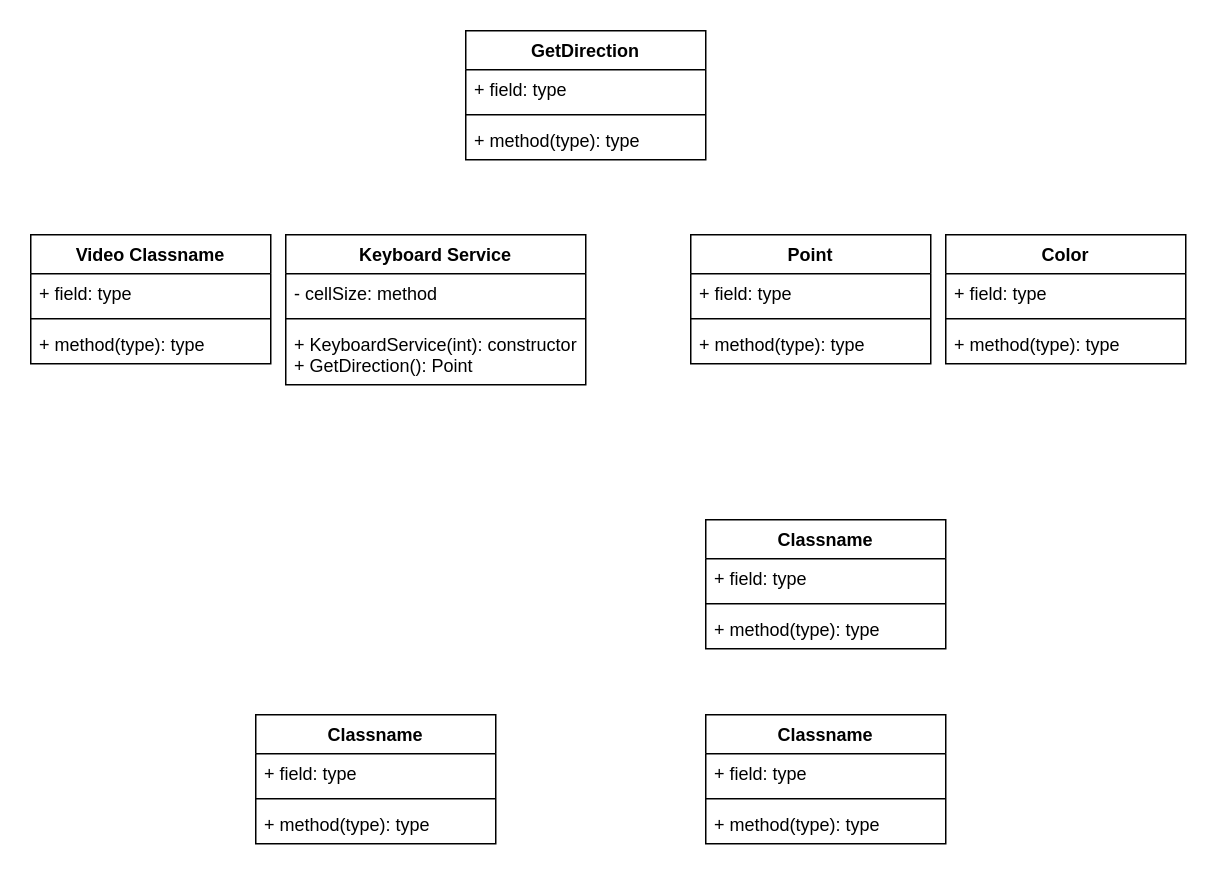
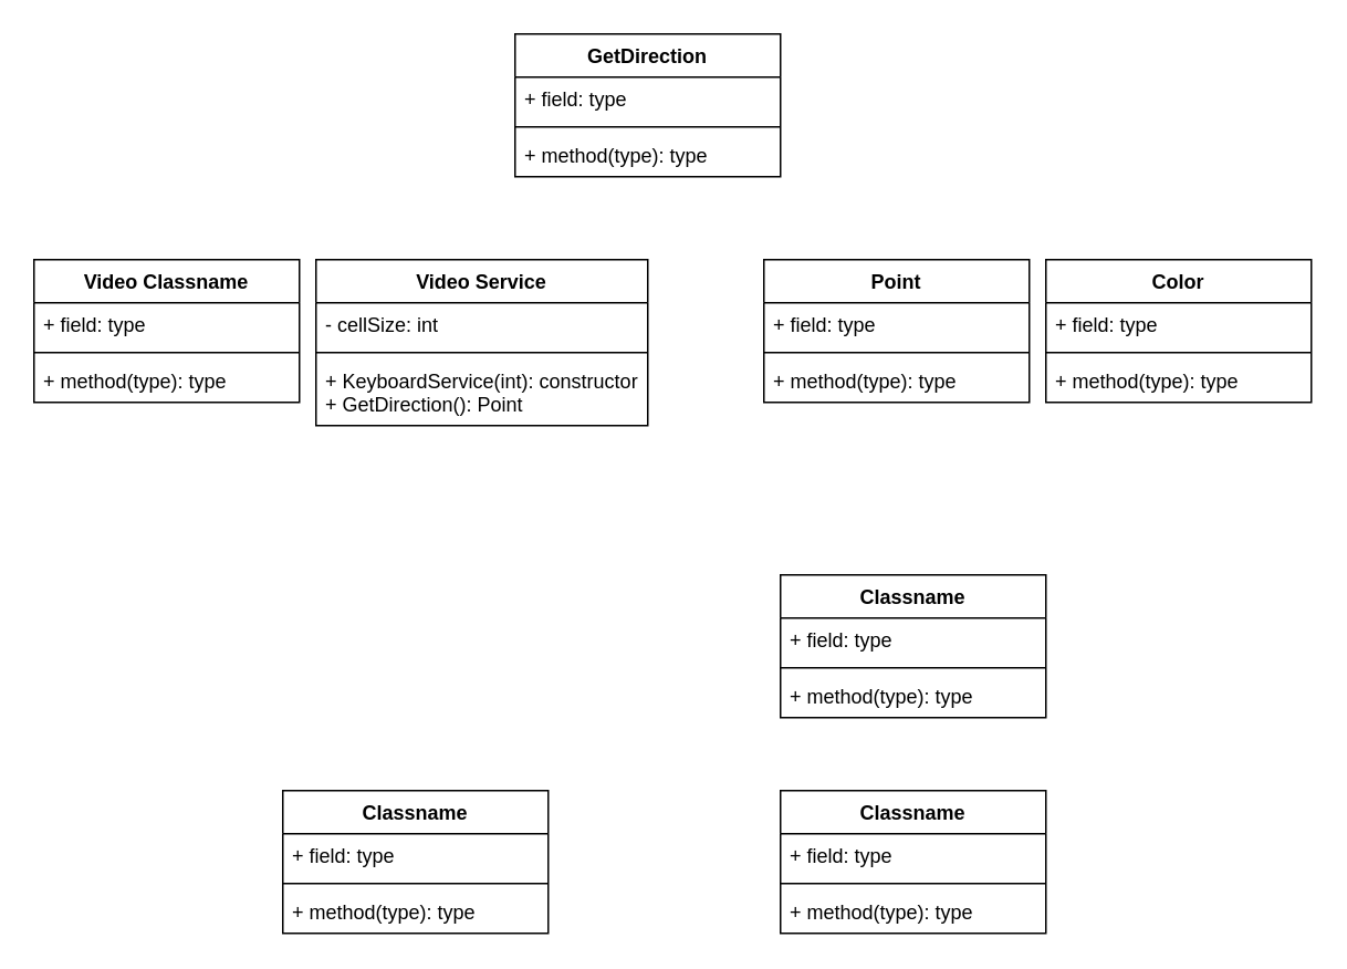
  <mxCell id="0" />
  <mxCell id="1" parent="0" />
  <mxCell id="2" value="GetDirection" style="swimlane;fontStyle=1;align=center;verticalAlign=top;childLayout=stackLayout;horizontal=1;startSize=26;horizontalStack=0;resizeParent=1;resizeParentMax=0;resizeLast=0;collapsible=1;marginBottom=0;" vertex="1" parent="1"><mxGeometry x="310" y="20" width="160" height="86" as="geometry" /></mxCell>
  <mxCell id="3" value="+ field: type" style="text;strokeColor=none;fillColor=none;align=left;verticalAlign=top;spacingLeft=4;spacingRight=4;overflow=hidden;rotatable=0;points=[[0,0.5],[1,0.5]];portConstraint=eastwest;" vertex="1" parent="2"><mxGeometry y="26" width="160" height="26" as="geometry" /></mxCell>
  <mxCell id="4" value="" style="line;strokeWidth=1;fillColor=none;align=left;verticalAlign=middle;spacingTop=-1;spacingLeft=3;spacingRight=3;rotatable=0;labelPosition=right;points=[];portConstraint=eastwest;" vertex="1" parent="2"><mxGeometry y="52" width="160" height="8" as="geometry" /></mxCell>
  <mxCell id="5" value="+ method(type): type" style="text;strokeColor=none;fillColor=none;align=left;verticalAlign=top;spacingLeft=4;spacingRight=4;overflow=hidden;rotatable=0;points=[[0,0.5],[1,0.5]];portConstraint=eastwest;" vertex="1" parent="2"><mxGeometry y="60" width="160" height="26" as="geometry" /></mxCell>
- <mxCell id="6" value="Keyboard Service" style="swimlane;fontStyle=1;align=center;verticalAlign=top;childLayout=stackLayout;horizontal=1;startSize=26;horizontalStack=0;resizeParent=1;resizeParentMax=0;resizeLast=0;collapsible=1;marginBottom=0;" vertex="1" parent="1"><mxGeometry x="190" y="156" width="200" height="100" as="geometry" /></mxCell>
- <mxCell id="7" value="- cellSize: method" style="text;strokeColor=none;fillColor=none;align=left;verticalAlign=top;spacingLeft=4;spacingRight=4;overflow=hidden;rotatable=0;points=[[0,0.5],[1,0.5]];portConstraint=eastwest;" vertex="1" parent="6"><mxGeometry y="26" width="200" height="26" as="geometry" /></mxCell>
+ <mxCell id="6" value="Video Service" style="swimlane;fontStyle=1;align=center;verticalAlign=top;childLayout=stackLayout;horizontal=1;startSize=26;horizontalStack=0;resizeParent=1;resizeParentMax=0;resizeLast=0;collapsible=1;marginBottom=0;" vertex="1" parent="1"><mxGeometry x="190" y="156" width="200" height="100" as="geometry" /></mxCell>
+ <mxCell id="7" value="- cellSize: int" style="text;strokeColor=none;fillColor=none;align=left;verticalAlign=top;spacingLeft=4;spacingRight=4;overflow=hidden;rotatable=0;points=[[0,0.5],[1,0.5]];portConstraint=eastwest;" vertex="1" parent="6"><mxGeometry y="26" width="200" height="26" as="geometry" /></mxCell>
  <mxCell id="8" value="" style="line;strokeWidth=1;fillColor=none;align=left;verticalAlign=middle;spacingTop=-1;spacingLeft=3;spacingRight=3;rotatable=0;labelPosition=right;points=[];portConstraint=eastwest;" vertex="1" parent="6"><mxGeometry y="52" width="200" height="8" as="geometry" /></mxCell>
  <mxCell id="9" value="+ KeyboardService(int): constructor&#10;+ GetDirection(): Point" style="text;strokeColor=none;fillColor=none;align=left;verticalAlign=top;spacingLeft=4;spacingRight=4;overflow=hidden;rotatable=0;points=[[0,0.5],[1,0.5]];portConstraint=eastwest;" vertex="1" parent="6"><mxGeometry y="60" width="200" height="40" as="geometry" /></mxCell>
  <mxCell id="10" value="Point" style="swimlane;fontStyle=1;align=center;verticalAlign=top;childLayout=stackLayout;horizontal=1;startSize=26;horizontalStack=0;resizeParent=1;resizeParentMax=0;resizeLast=0;collapsible=1;marginBottom=0;" vertex="1" parent="1"><mxGeometry x="460" y="156" width="160" height="86" as="geometry" /></mxCell>
  <mxCell id="11" value="+ field: type" style="text;strokeColor=none;fillColor=none;align=left;verticalAlign=top;spacingLeft=4;spacingRight=4;overflow=hidden;rotatable=0;points=[[0,0.5],[1,0.5]];portConstraint=eastwest;" vertex="1" parent="10"><mxGeometry y="26" width="160" height="26" as="geometry" /></mxCell>
  <mxCell id="12" value="" style="line;strokeWidth=1;fillColor=none;align=left;verticalAlign=middle;spacingTop=-1;spacingLeft=3;spacingRight=3;rotatable=0;labelPosition=right;points=[];portConstraint=eastwest;" vertex="1" parent="10"><mxGeometry y="52" width="160" height="8" as="geometry" /></mxCell>
  <mxCell id="13" value="+ method(type): type" style="text;strokeColor=none;fillColor=none;align=left;verticalAlign=top;spacingLeft=4;spacingRight=4;overflow=hidden;rotatable=0;points=[[0,0.5],[1,0.5]];portConstraint=eastwest;" vertex="1" parent="10"><mxGeometry y="60" width="160" height="26" as="geometry" /></mxCell>
  <mxCell id="14" value="Video Classname" style="swimlane;fontStyle=1;align=center;verticalAlign=top;childLayout=stackLayout;horizontal=1;startSize=26;horizontalStack=0;resizeParent=1;resizeParentMax=0;resizeLast=0;collapsible=1;marginBottom=0;" vertex="1" parent="1"><mxGeometry x="20" y="156" width="160" height="86" as="geometry" /></mxCell>
  <mxCell id="15" value="+ field: type" style="text;strokeColor=none;fillColor=none;align=left;verticalAlign=top;spacingLeft=4;spacingRight=4;overflow=hidden;rotatable=0;points=[[0,0.5],[1,0.5]];portConstraint=eastwest;" vertex="1" parent="14"><mxGeometry y="26" width="160" height="26" as="geometry" /></mxCell>
  <mxCell id="16" value="" style="line;strokeWidth=1;fillColor=none;align=left;verticalAlign=middle;spacingTop=-1;spacingLeft=3;spacingRight=3;rotatable=0;labelPosition=right;points=[];portConstraint=eastwest;" vertex="1" parent="14"><mxGeometry y="52" width="160" height="8" as="geometry" /></mxCell>
  <mxCell id="17" value="+ method(type): type" style="text;strokeColor=none;fillColor=none;align=left;verticalAlign=top;spacingLeft=4;spacingRight=4;overflow=hidden;rotatable=0;points=[[0,0.5],[1,0.5]];portConstraint=eastwest;" vertex="1" parent="14"><mxGeometry y="60" width="160" height="26" as="geometry" /></mxCell>
  <mxCell id="18" value="Classname" style="swimlane;fontStyle=1;align=center;verticalAlign=top;childLayout=stackLayout;horizontal=1;startSize=26;horizontalStack=0;resizeParent=1;resizeParentMax=0;resizeLast=0;collapsible=1;marginBottom=0;" vertex="1" parent="1"><mxGeometry x="470" y="346" width="160" height="86" as="geometry" /></mxCell>
  <mxCell id="19" value="+ field: type" style="text;strokeColor=none;fillColor=none;align=left;verticalAlign=top;spacingLeft=4;spacingRight=4;overflow=hidden;rotatable=0;points=[[0,0.5],[1,0.5]];portConstraint=eastwest;" vertex="1" parent="18"><mxGeometry y="26" width="160" height="26" as="geometry" /></mxCell>
  <mxCell id="20" value="" style="line;strokeWidth=1;fillColor=none;align=left;verticalAlign=middle;spacingTop=-1;spacingLeft=3;spacingRight=3;rotatable=0;labelPosition=right;points=[];portConstraint=eastwest;" vertex="1" parent="18"><mxGeometry y="52" width="160" height="8" as="geometry" /></mxCell>
  <mxCell id="21" value="+ method(type): type" style="text;strokeColor=none;fillColor=none;align=left;verticalAlign=top;spacingLeft=4;spacingRight=4;overflow=hidden;rotatable=0;points=[[0,0.5],[1,0.5]];portConstraint=eastwest;" vertex="1" parent="18"><mxGeometry y="60" width="160" height="26" as="geometry" /></mxCell>
  <mxCell id="22" value="Color" style="swimlane;fontStyle=1;align=center;verticalAlign=top;childLayout=stackLayout;horizontal=1;startSize=26;horizontalStack=0;resizeParent=1;resizeParentMax=0;resizeLast=0;collapsible=1;marginBottom=0;" vertex="1" parent="1"><mxGeometry x="630" y="156" width="160" height="86" as="geometry" /></mxCell>
  <mxCell id="23" value="+ field: type" style="text;strokeColor=none;fillColor=none;align=left;verticalAlign=top;spacingLeft=4;spacingRight=4;overflow=hidden;rotatable=0;points=[[0,0.5],[1,0.5]];portConstraint=eastwest;" vertex="1" parent="22"><mxGeometry y="26" width="160" height="26" as="geometry" /></mxCell>
  <mxCell id="24" value="" style="line;strokeWidth=1;fillColor=none;align=left;verticalAlign=middle;spacingTop=-1;spacingLeft=3;spacingRight=3;rotatable=0;labelPosition=right;points=[];portConstraint=eastwest;" vertex="1" parent="22"><mxGeometry y="52" width="160" height="8" as="geometry" /></mxCell>
  <mxCell id="25" value="+ method(type): type" style="text;strokeColor=none;fillColor=none;align=left;verticalAlign=top;spacingLeft=4;spacingRight=4;overflow=hidden;rotatable=0;points=[[0,0.5],[1,0.5]];portConstraint=eastwest;" vertex="1" parent="22"><mxGeometry y="60" width="160" height="26" as="geometry" /></mxCell>
  <mxCell id="26" value="Classname" style="swimlane;fontStyle=1;align=center;verticalAlign=top;childLayout=stackLayout;horizontal=1;startSize=26;horizontalStack=0;resizeParent=1;resizeParentMax=0;resizeLast=0;collapsible=1;marginBottom=0;" vertex="1" parent="1"><mxGeometry x="470" y="476" width="160" height="86" as="geometry" /></mxCell>
  <mxCell id="27" value="+ field: type" style="text;strokeColor=none;fillColor=none;align=left;verticalAlign=top;spacingLeft=4;spacingRight=4;overflow=hidden;rotatable=0;points=[[0,0.5],[1,0.5]];portConstraint=eastwest;" vertex="1" parent="26"><mxGeometry y="26" width="160" height="26" as="geometry" /></mxCell>
  <mxCell id="28" value="" style="line;strokeWidth=1;fillColor=none;align=left;verticalAlign=middle;spacingTop=-1;spacingLeft=3;spacingRight=3;rotatable=0;labelPosition=right;points=[];portConstraint=eastwest;" vertex="1" parent="26"><mxGeometry y="52" width="160" height="8" as="geometry" /></mxCell>
  <mxCell id="29" value="+ method(type): type" style="text;strokeColor=none;fillColor=none;align=left;verticalAlign=top;spacingLeft=4;spacingRight=4;overflow=hidden;rotatable=0;points=[[0,0.5],[1,0.5]];portConstraint=eastwest;" vertex="1" parent="26"><mxGeometry y="60" width="160" height="26" as="geometry" /></mxCell>
  <mxCell id="30" value="Classname" style="swimlane;fontStyle=1;align=center;verticalAlign=top;childLayout=stackLayout;horizontal=1;startSize=26;horizontalStack=0;resizeParent=1;resizeParentMax=0;resizeLast=0;collapsible=1;marginBottom=0;" vertex="1" parent="1"><mxGeometry x="170" y="476" width="160" height="86" as="geometry" /></mxCell>
  <mxCell id="31" value="+ field: type" style="text;strokeColor=none;fillColor=none;align=left;verticalAlign=top;spacingLeft=4;spacingRight=4;overflow=hidden;rotatable=0;points=[[0,0.5],[1,0.5]];portConstraint=eastwest;" vertex="1" parent="30"><mxGeometry y="26" width="160" height="26" as="geometry" /></mxCell>
  <mxCell id="32" value="" style="line;strokeWidth=1;fillColor=none;align=left;verticalAlign=middle;spacingTop=-1;spacingLeft=3;spacingRight=3;rotatable=0;labelPosition=right;points=[];portConstraint=eastwest;" vertex="1" parent="30"><mxGeometry y="52" width="160" height="8" as="geometry" /></mxCell>
  <mxCell id="33" value="+ method(type): type" style="text;strokeColor=none;fillColor=none;align=left;verticalAlign=top;spacingLeft=4;spacingRight=4;overflow=hidden;rotatable=0;points=[[0,0.5],[1,0.5]];portConstraint=eastwest;" vertex="1" parent="30"><mxGeometry y="60" width="160" height="26" as="geometry" /></mxCell>
